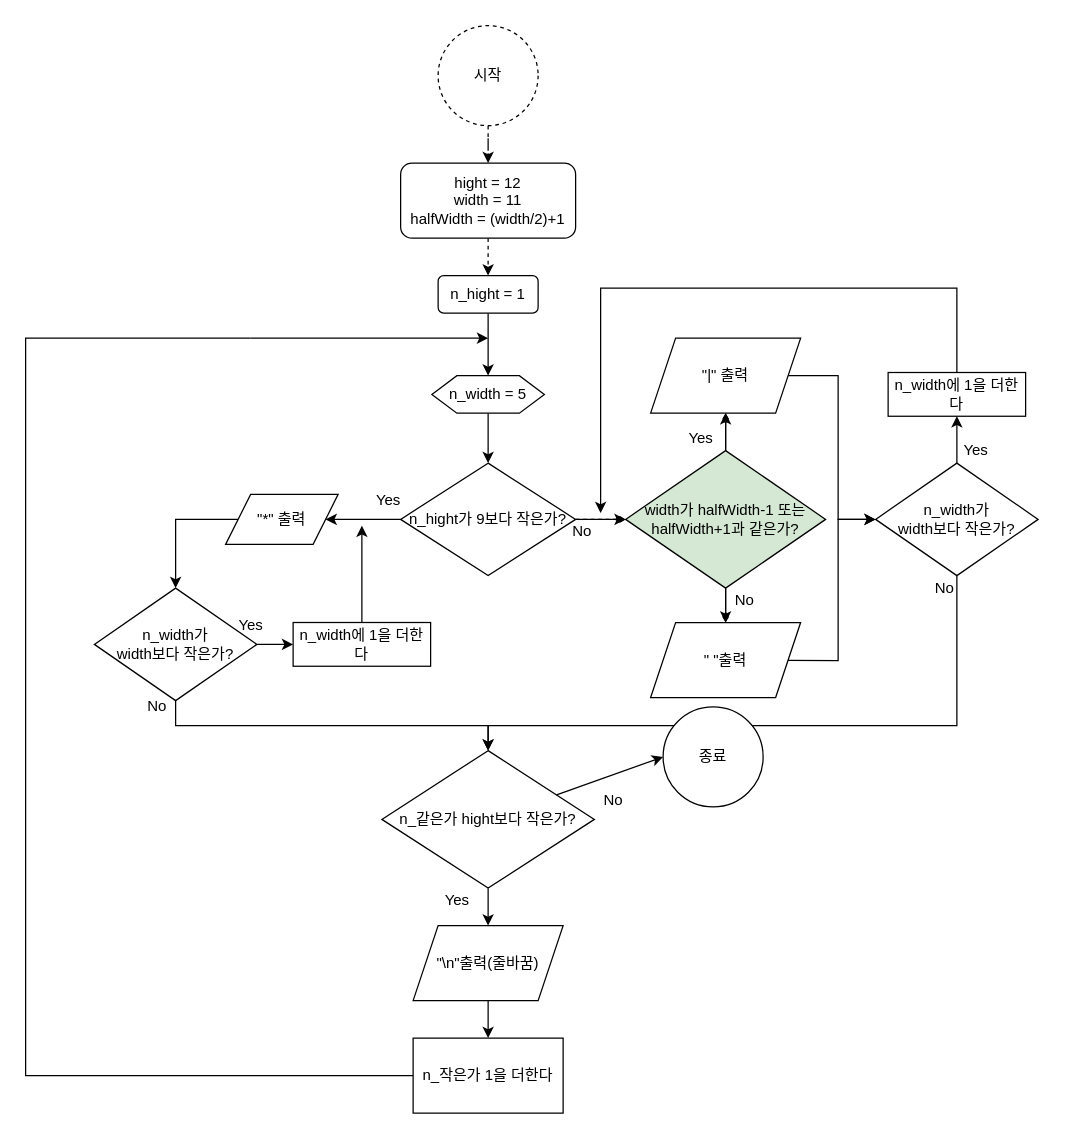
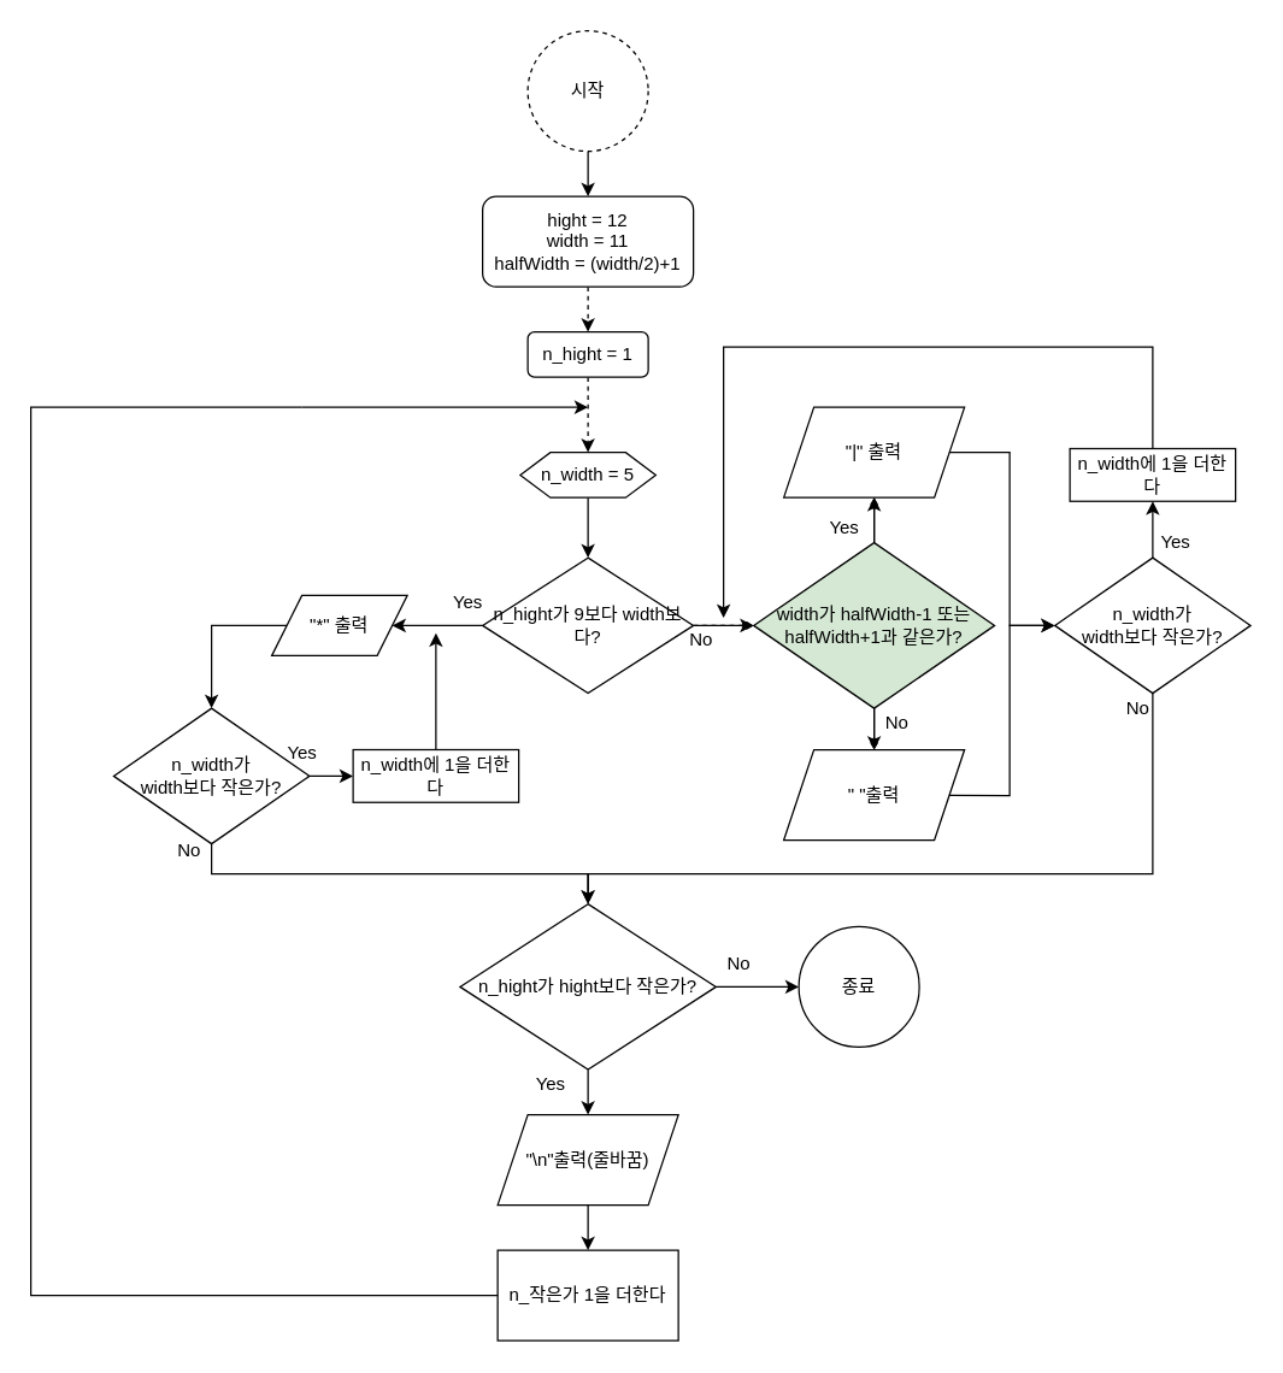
  <mxCell id="0" />
  <mxCell id="1" parent="0" />
- <mxCell id="2" style="edgeStyle=orthogonalEdgeStyle;rounded=0;orthogonalLoop=1;jettySize=auto;html=1;dashed=1;" parent="1" source="3" target="25" edge="1"><mxGeometry relative="1" as="geometry" /></mxCell>
+ <mxCell id="2" style="edgeStyle=orthogonalEdgeStyle;rounded=0;orthogonalLoop=1;jettySize=auto;html=1;" parent="1" source="3" target="25" edge="1"><mxGeometry relative="1" as="geometry" /></mxCell>
  <mxCell id="3" value="시작" style="ellipse;whiteSpace=wrap;html=1;dashed=1;" parent="1" vertex="1"><mxGeometry x="350" y="20" width="80" height="80" as="geometry" /></mxCell>
  <mxCell id="4" style="edgeStyle=orthogonalEdgeStyle;rounded=0;orthogonalLoop=1;jettySize=auto;html=1;exitX=0.5;exitY=1;exitDx=0;exitDy=0;entryX=0.5;entryY=0;entryDx=0;entryDy=0;" parent="1" source="6" target="21" edge="1"><mxGeometry relative="1" as="geometry" /></mxCell>
  <mxCell id="5" style="edgeStyle=none;rounded=0;orthogonalLoop=1;jettySize=auto;html=1;entryX=0;entryY=0.5;entryDx=0;entryDy=0;endArrow=classic;endFill=1;" parent="1" source="6" target="43" edge="1"><mxGeometry relative="1" as="geometry" /></mxCell>
- <mxCell id="6" value="n_같은가 hight보다 작은가?" style="rhombus;whiteSpace=wrap;html=1;" parent="1" vertex="1"><mxGeometry x="305" y="600" width="170" height="110" as="geometry" /></mxCell>
+ <mxCell id="6" value="n_hight가 hight보다 작은가?" style="rhombus;whiteSpace=wrap;html=1;" parent="1" vertex="1"><mxGeometry x="305" y="600" width="170" height="110" as="geometry" /></mxCell>
  <mxCell id="7" value="n_작은가 1을 더한다" style="rounded=0;whiteSpace=wrap;html=1;" parent="1" vertex="1"><mxGeometry x="330" y="830" width="120" height="60" as="geometry" /></mxCell>
  <mxCell id="8" style="edgeStyle=none;rounded=0;orthogonalLoop=1;jettySize=auto;html=1;entryX=0.5;entryY=0;entryDx=0;entryDy=0;endArrow=classic;endFill=1;" parent="1" source="10" target="6" edge="1"><mxGeometry relative="1" as="geometry"><Array as="points"><mxPoint x="140" y="580" /><mxPoint x="270" y="580" /><mxPoint x="390" y="580" /></Array></mxGeometry></mxCell>
  <mxCell id="9" style="edgeStyle=none;rounded=0;orthogonalLoop=1;jettySize=auto;html=1;entryX=0;entryY=0.5;entryDx=0;entryDy=0;endArrow=classic;endFill=1;" parent="1" source="10" target="34" edge="1"><mxGeometry relative="1" as="geometry" /></mxCell>
  <mxCell id="10" value="n_width가 &lt;br&gt;width보다 작은가?" style="rhombus;whiteSpace=wrap;html=1;" parent="1" vertex="1"><mxGeometry x="75" y="470" width="130" height="90" as="geometry" /></mxCell>
  <mxCell id="11" style="edgeStyle=none;rounded=0;orthogonalLoop=1;jettySize=auto;html=1;entryX=1;entryY=0.5;entryDx=0;entryDy=0;endArrow=classic;endFill=1;" parent="1" source="13" target="15" edge="1"><mxGeometry relative="1" as="geometry" /></mxCell>
  <mxCell id="12" style="edgeStyle=none;rounded=0;orthogonalLoop=1;jettySize=auto;html=1;endArrow=diamondThin;endFill=1;dashed=1;" parent="1" source="13" target="32" edge="1"><mxGeometry relative="1" as="geometry" /></mxCell>
- <mxCell id="13" value="n_hight가 9보다 작은가?" style="rhombus;whiteSpace=wrap;html=1;" parent="1" vertex="1"><mxGeometry x="320" y="370" width="140" height="90" as="geometry" /></mxCell>
+ <mxCell id="13" value="n_hight가 9보다 width보다?" style="rhombus;whiteSpace=wrap;html=1;" parent="1" vertex="1"><mxGeometry x="320" y="370" width="140" height="90" as="geometry" /></mxCell>
  <mxCell id="14" style="edgeStyle=none;rounded=0;orthogonalLoop=1;jettySize=auto;html=1;entryX=0.5;entryY=0;entryDx=0;entryDy=0;endArrow=classic;endFill=1;" parent="1" source="15" target="10" edge="1"><mxGeometry relative="1" as="geometry"><Array as="points"><mxPoint x="140" y="415" /></Array></mxGeometry></mxCell>
  <mxCell id="15" value="&quot;*&quot; 출력" style="shape=parallelogram;perimeter=parallelogramPerimeter;whiteSpace=wrap;html=1;fixedSize=1;" parent="1" vertex="1"><mxGeometry x="180" y="395" width="90" height="40" as="geometry" /></mxCell>
  <mxCell id="16" style="edgeStyle=none;rounded=0;orthogonalLoop=1;jettySize=auto;html=1;entryX=0;entryY=0.5;entryDx=0;entryDy=0;endArrow=classic;endFill=1;" parent="1" source="17" target="39" edge="1"><mxGeometry relative="1" as="geometry"><Array as="points"><mxPoint x="670" y="528" /><mxPoint x="670" y="415" /></Array></mxGeometry></mxCell>
  <mxCell id="17" value="&quot; &quot;출력" style="shape=parallelogram;perimeter=parallelogramPerimeter;whiteSpace=wrap;html=1;fixedSize=1;" parent="1" vertex="1"><mxGeometry x="520" y="497.5" width="120" height="60" as="geometry" /></mxCell>
  <mxCell id="18" style="edgeStyle=none;rounded=0;orthogonalLoop=1;jettySize=auto;html=1;entryX=0;entryY=0.5;entryDx=0;entryDy=0;endArrow=classic;endFill=1;" parent="1" source="19" target="39" edge="1"><mxGeometry relative="1" as="geometry"><Array as="points"><mxPoint x="670" y="300" /><mxPoint x="670" y="415" /></Array></mxGeometry></mxCell>
  <mxCell id="19" value="&quot;|&quot; 출력" style="shape=parallelogram;perimeter=parallelogramPerimeter;whiteSpace=wrap;html=1;fixedSize=1;" parent="1" vertex="1"><mxGeometry x="520" y="270" width="120" height="60" as="geometry" /></mxCell>
  <mxCell id="20" style="edgeStyle=orthogonalEdgeStyle;rounded=0;orthogonalLoop=1;jettySize=auto;html=1;exitX=0.5;exitY=1;exitDx=0;exitDy=0;entryX=0.5;entryY=0;entryDx=0;entryDy=0;" parent="1" source="21" target="7" edge="1"><mxGeometry relative="1" as="geometry" /></mxCell>
  <mxCell id="21" value="&quot;\n&quot;출력(줄바꿈)" style="shape=parallelogram;perimeter=parallelogramPerimeter;whiteSpace=wrap;html=1;fixedSize=1;" parent="1" vertex="1"><mxGeometry x="330" y="740" width="120" height="60" as="geometry" /></mxCell>
  <mxCell id="22" style="edgeStyle=none;rounded=0;orthogonalLoop=1;jettySize=auto;html=1;endArrow=classic;endFill=1;" parent="1" source="23" target="13" edge="1"><mxGeometry relative="1" as="geometry" /></mxCell>
  <mxCell id="23" value="n_width = 5" style="shape=hexagon;perimeter=hexagonPerimeter2;whiteSpace=wrap;html=1;fixedSize=1;" parent="1" vertex="1"><mxGeometry x="345" y="300" width="90" height="30" as="geometry" /></mxCell>
  <mxCell id="24" style="edgeStyle=none;rounded=0;orthogonalLoop=1;jettySize=auto;html=1;entryX=0.5;entryY=0;entryDx=0;entryDy=0;endArrow=classic;endFill=1;dashed=1;" parent="1" source="25" target="27" edge="1"><mxGeometry relative="1" as="geometry" /></mxCell>
  <mxCell id="25" value="&lt;span&gt;hight = 12&lt;/span&gt;&lt;br&gt;&lt;span&gt;width = 11&lt;/span&gt;&lt;br&gt;&lt;span&gt;halfWidth = (width/2)+1&lt;/span&gt;" style="whiteSpace=wrap;html=1;rounded=1;" parent="1" vertex="1"><mxGeometry x="320" y="130" width="140" height="60" as="geometry" /></mxCell>
- <mxCell id="26" style="edgeStyle=none;rounded=0;orthogonalLoop=1;jettySize=auto;html=1;entryX=0.5;entryY=0;entryDx=0;entryDy=0;endArrow=classic;endFill=1;" parent="1" source="27" target="23" edge="1"><mxGeometry relative="1" as="geometry" /></mxCell>
+ <mxCell id="26" style="edgeStyle=none;rounded=0;orthogonalLoop=1;jettySize=auto;html=1;entryX=0.5;entryY=0;entryDx=0;entryDy=0;endArrow=classic;endFill=1;dashed=1;" parent="1" source="27" target="23" edge="1"><mxGeometry relative="1" as="geometry" /></mxCell>
  <mxCell id="27" value="&lt;span&gt;n_hight = 1&lt;/span&gt;" style="whiteSpace=wrap;html=1;rounded=1;" parent="1" vertex="1"><mxGeometry x="350" y="220" width="80" height="30" as="geometry" /></mxCell>
  <mxCell id="28" value="" style="endArrow=classic;html=1;rounded=0;" parent="1" edge="1"><mxGeometry width="50" height="50" relative="1" as="geometry"><mxPoint x="200" y="270" as="sourcePoint" /><mxPoint x="390" y="270" as="targetPoint" /></mxGeometry></mxCell>
  <mxCell id="29" value="" style="endArrow=none;html=1;rounded=0;exitX=0;exitY=0.5;exitDx=0;exitDy=0;" parent="1" source="7" edge="1"><mxGeometry width="50" height="50" relative="1" as="geometry"><mxPoint x="200" y="830" as="sourcePoint" /><mxPoint x="200" y="270" as="targetPoint" /><Array as="points"><mxPoint x="20" y="860" /><mxPoint x="20" y="590" /><mxPoint x="20" y="270" /></Array></mxGeometry></mxCell>
  <mxCell id="30" style="edgeStyle=none;rounded=0;orthogonalLoop=1;jettySize=auto;html=1;entryX=0.5;entryY=1;entryDx=0;entryDy=0;endArrow=diamondThin;endFill=1;" parent="1" source="32" target="19" edge="1"><mxGeometry relative="1" as="geometry" /></mxCell>
  <mxCell id="31" style="edgeStyle=none;rounded=0;orthogonalLoop=1;jettySize=auto;html=1;endArrow=diamondThin;endFill=1;" parent="1" source="32" target="17" edge="1"><mxGeometry relative="1" as="geometry" /></mxCell>
  <mxCell id="32" value="width가 halfWidth-1 또는 halfWidth+1과 같은가?" style="rhombus;whiteSpace=wrap;html=1;fillColor=#d5e8d4;" parent="1" vertex="1"><mxGeometry x="500" y="360" width="160" height="110" as="geometry" /></mxCell>
  <mxCell id="33" style="edgeStyle=none;rounded=0;orthogonalLoop=1;jettySize=auto;html=1;endArrow=classic;endFill=1;" parent="1" source="34" edge="1"><mxGeometry relative="1" as="geometry"><mxPoint x="289" y="420" as="targetPoint" /></mxGeometry></mxCell>
  <mxCell id="34" value="n_width에 1을 더한다" style="rounded=0;whiteSpace=wrap;html=1;" parent="1" vertex="1"><mxGeometry x="234" y="497.5" width="110" height="35" as="geometry" /></mxCell>
  <mxCell id="35" style="edgeStyle=none;rounded=0;orthogonalLoop=1;jettySize=auto;html=1;endArrow=classic;endFill=1;" parent="1" source="36" edge="1"><mxGeometry relative="1" as="geometry"><mxPoint x="480" y="410" as="targetPoint" /><Array as="points"><mxPoint x="765" y="230" /><mxPoint x="480" y="230" /></Array></mxGeometry></mxCell>
  <mxCell id="36" value="n_width에 1을 더한다" style="rounded=0;whiteSpace=wrap;html=1;" parent="1" vertex="1"><mxGeometry x="710" y="297.5" width="110" height="35" as="geometry" /></mxCell>
  <mxCell id="37" style="edgeStyle=none;rounded=0;orthogonalLoop=1;jettySize=auto;html=1;entryX=0.5;entryY=0;entryDx=0;entryDy=0;endArrow=classic;endFill=1;" parent="1" source="39" target="6" edge="1"><mxGeometry relative="1" as="geometry"><Array as="points"><mxPoint x="765" y="580" /><mxPoint x="390" y="580" /></Array></mxGeometry></mxCell>
  <mxCell id="38" style="edgeStyle=none;rounded=0;orthogonalLoop=1;jettySize=auto;html=1;entryX=0.5;entryY=1;entryDx=0;entryDy=0;endArrow=classic;endFill=1;" parent="1" source="39" target="36" edge="1"><mxGeometry relative="1" as="geometry" /></mxCell>
  <mxCell id="39" value="n_width가 &lt;br&gt;width보다 작은가?" style="rhombus;whiteSpace=wrap;html=1;" parent="1" vertex="1"><mxGeometry x="700" y="370" width="130" height="90" as="geometry" /></mxCell>
  <mxCell id="40" style="edgeStyle=none;rounded=0;orthogonalLoop=1;jettySize=auto;html=1;endArrow=classic;endFill=1;" parent="1" edge="1"><mxGeometry relative="1" as="geometry"><mxPoint x="460" y="415" as="sourcePoint" /><mxPoint x="500" y="415" as="targetPoint" /></mxGeometry></mxCell>
  <mxCell id="41" style="edgeStyle=none;rounded=0;orthogonalLoop=1;jettySize=auto;html=1;entryX=0.5;entryY=1;entryDx=0;entryDy=0;endArrow=classic;endFill=1;" parent="1" edge="1"><mxGeometry relative="1" as="geometry"><mxPoint x="580" y="360" as="sourcePoint" /><mxPoint x="580" y="330" as="targetPoint" /></mxGeometry></mxCell>
  <mxCell id="42" style="edgeStyle=none;rounded=0;orthogonalLoop=1;jettySize=auto;html=1;endArrow=classic;endFill=1;" parent="1" edge="1"><mxGeometry relative="1" as="geometry"><mxPoint x="580" y="470" as="sourcePoint" /><mxPoint x="580" y="497.5" as="targetPoint" /></mxGeometry></mxCell>
- <mxCell id="43" value="종료" style="ellipse;whiteSpace=wrap;html=1;" parent="1" vertex="1"><mxGeometry x="530" y="565" width="80" height="80" as="geometry" /></mxCell>
+ <mxCell id="43" value="종료" style="ellipse;whiteSpace=wrap;html=1;" parent="1" vertex="1"><mxGeometry x="530" y="615" width="80" height="80" as="geometry" /></mxCell>
  <mxCell id="44" value="No" style="text;html=1;align=center;verticalAlign=middle;resizable=0;points=[];autosize=1;strokeColor=none;fillColor=none;" parent="1" vertex="1"><mxGeometry x="475" y="630" width="30" height="20" as="geometry" /></mxCell>
  <mxCell id="45" value="Yes" style="text;html=1;align=center;verticalAlign=middle;resizable=0;points=[];autosize=1;strokeColor=none;fillColor=none;" parent="1" vertex="1"><mxGeometry x="345" y="710" width="40" height="20" as="geometry" /></mxCell>
  <mxCell id="46" value="Yes" style="text;html=1;align=center;verticalAlign=middle;resizable=0;points=[];autosize=1;strokeColor=none;fillColor=none;" parent="1" vertex="1"><mxGeometry x="290" y="390" width="40" height="20" as="geometry" /></mxCell>
  <mxCell id="47" value="No" style="text;html=1;align=center;verticalAlign=middle;resizable=0;points=[];autosize=1;strokeColor=none;fillColor=none;" parent="1" vertex="1"><mxGeometry x="450" y="415" width="30" height="20" as="geometry" /></mxCell>
  <mxCell id="48" value="No" style="text;html=1;align=center;verticalAlign=middle;resizable=0;points=[];autosize=1;strokeColor=none;fillColor=none;" parent="1" vertex="1"><mxGeometry x="580" y="470" width="30" height="20" as="geometry" /></mxCell>
  <mxCell id="49" value="Yes" style="text;html=1;align=center;verticalAlign=middle;resizable=0;points=[];autosize=1;strokeColor=none;fillColor=none;" parent="1" vertex="1"><mxGeometry x="540" y="340" width="40" height="20" as="geometry" /></mxCell>
  <mxCell id="50" value="Yes" style="text;html=1;align=center;verticalAlign=middle;resizable=0;points=[];autosize=1;strokeColor=none;fillColor=none;" parent="1" vertex="1"><mxGeometry x="760" y="350" width="40" height="20" as="geometry" /></mxCell>
  <mxCell id="51" value="No" style="text;html=1;align=center;verticalAlign=middle;resizable=0;points=[];autosize=1;strokeColor=none;fillColor=none;" parent="1" vertex="1"><mxGeometry x="740" y="460" width="30" height="20" as="geometry" /></mxCell>
  <mxCell id="52" value="No" style="text;html=1;align=center;verticalAlign=middle;resizable=0;points=[];autosize=1;strokeColor=none;fillColor=none;" parent="1" vertex="1"><mxGeometry x="110" y="555" width="30" height="20" as="geometry" /></mxCell>
  <mxCell id="53" value="Yes" style="text;html=1;align=center;verticalAlign=middle;resizable=0;points=[];autosize=1;strokeColor=none;fillColor=none;" parent="1" vertex="1"><mxGeometry x="180" y="490" width="40" height="20" as="geometry" /></mxCell>
